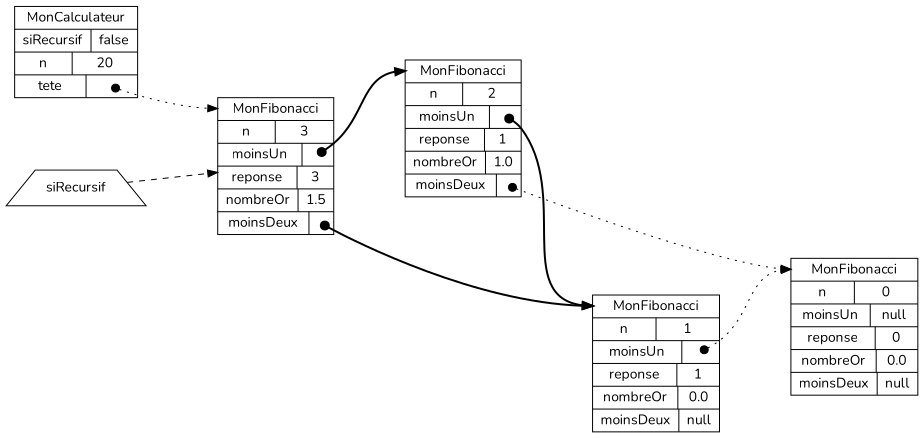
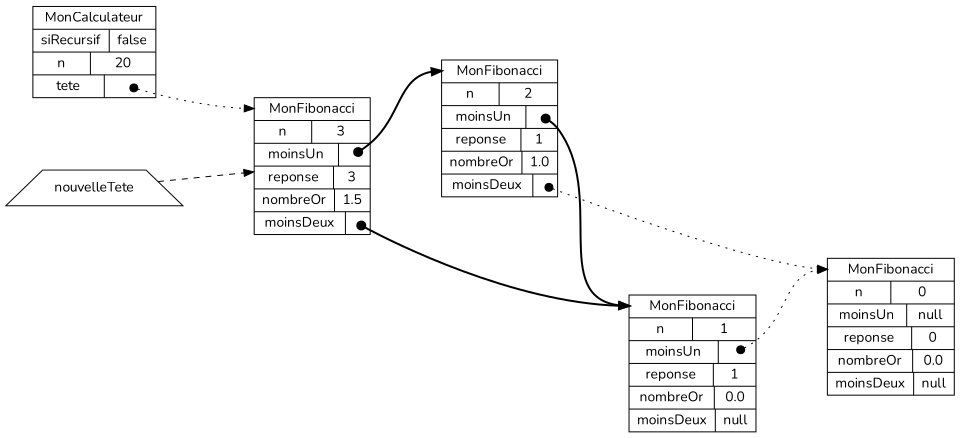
  digraph {
    compound=true
    nodesep=1.0
    rankdir=LR
    ranksep=1.0
    fontname=Nunito
    node [fillcolor=white shape=record style=filled fontname=Nunito]
    edge [style=bold fontname=Nunito arrowtail=dot dir=both headport=_C tailclip=false tailport="moinsUn_moinsUn:c"]
-   n1 [label=siRecursif shape=trapezium]
+   n1 [label=nouvelleTete shape=trapezium]
    n2 [label="<_C>MonFibonacci|{n|3}|{moinsUn|<moinsUn_moinsUn>}|{reponse|3}|{nombreOr|1.5}|{moinsDeux|<moinsDeux_moinsDeux>}"]
    n3 [label="<_C>MonFibonacci|{n|2}|{moinsUn|<moinsUn_moinsUn>}|{reponse|1}|{nombreOr|1.0}|{moinsDeux|<moinsDeux_moinsDeux>}"]
    n4 [label="<_C>MonFibonacci|{n|1}|{moinsUn|<moinsUn_moinsUn>}|{reponse|1}|{nombreOr|0.0}|{moinsDeux|null}"]
    n5 [label="<_C>MonCalculateur|{siRecursif|false}|{n|20}|{tete|<tete_tete>}"]
    n6 [label="<_C>MonFibonacci|{n|0}|{moinsUn|null}|{reponse|0}|{nombreOr|0.0}|{moinsDeux|null}"]
    n1 -> n2 [style=dashed arrowtail="" dir="" headport="" tailclip="" tailport=""]
    n2 -> n3
    n2 -> n4 [tailport="moinsDeux_moinsDeux:c"]
    n3 -> n4
    n3 -> n6 [tailport="moinsDeux_moinsDeux:c" style=dotted]
    n4 -> n6 [style=dotted]
    n5 -> n2 [tailport="tete_tete:c" style=dotted]
  }
